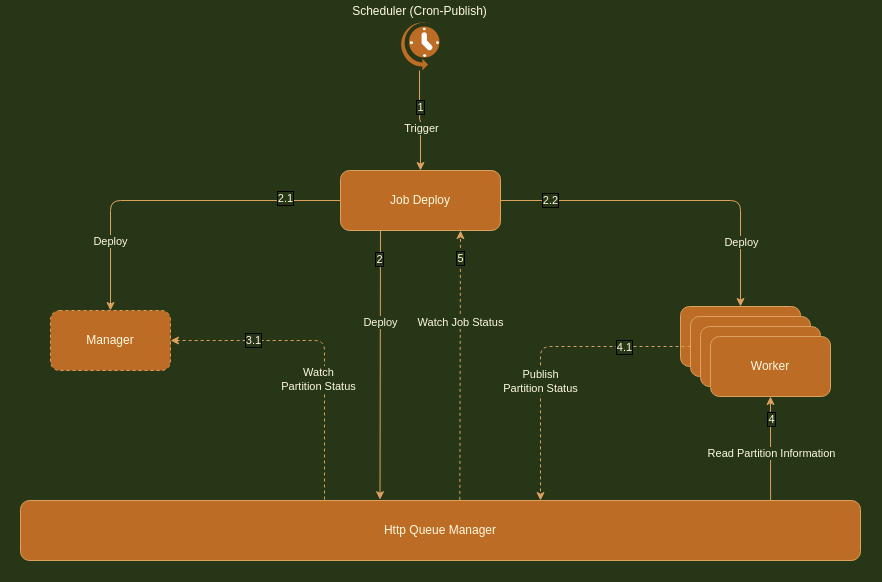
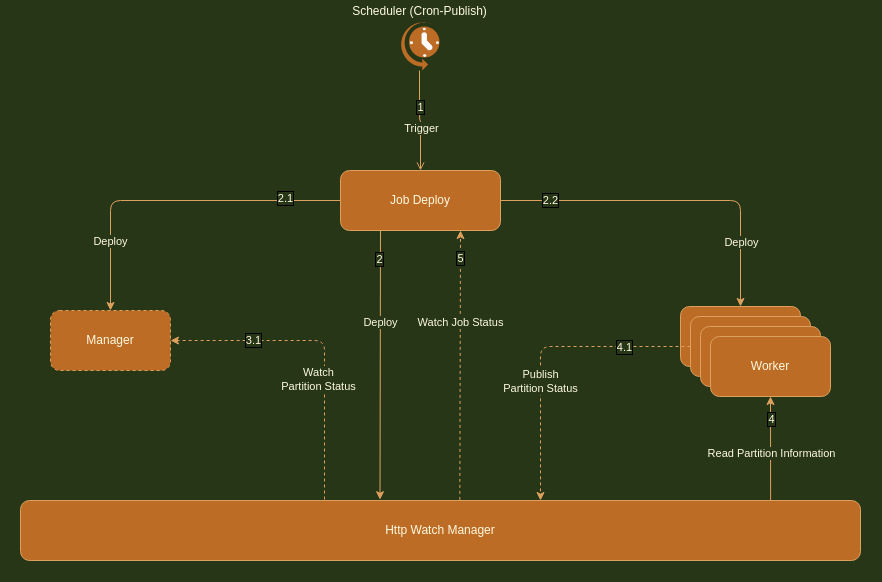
  <mxCell id="0" />
  <mxCell id="1" parent="0" />
  <mxCell id="2" value="Manager" style="whiteSpace=wrap;html=1;rounded=1;fillColor=#BC6C25;strokeColor=#DDA15E;fontColor=#FEFAE0;dashed=1;" parent="1" vertex="1"><mxGeometry x="50" y="310" width="120" height="60" as="geometry" /></mxCell>
  <mxCell id="3" value="Worker" style="whiteSpace=wrap;html=1;rounded=1;fillColor=#BC6C25;strokeColor=#DDA15E;fontColor=#FEFAE0;" parent="1" vertex="1"><mxGeometry x="680" y="306" width="120" height="60" as="geometry" /></mxCell>
  <mxCell id="4" style="edgeStyle=orthogonalEdgeStyle;orthogonalLoop=1;jettySize=auto;html=1;entryX=1;entryY=0.5;entryDx=0;entryDy=0;dashed=1;labelBackgroundColor=#283618;strokeColor=#DDA15E;fontColor=#FEFAE0;" parent="1" target="2" edge="1"><mxGeometry relative="1" as="geometry"><mxPoint x="324" y="499" as="sourcePoint" /><Array as="points"><mxPoint x="324" y="499" /><mxPoint x="324" y="340" /></Array></mxGeometry></mxCell>
  <mxCell id="5" value="Watch&lt;br&gt;Partition Status" style="edgeLabel;html=1;align=center;verticalAlign=middle;resizable=0;points=[];rounded=1;labelBackgroundColor=#283618;fontColor=#FEFAE0;" parent="4" vertex="1" connectable="0"><mxGeometry x="-0.048" y="-1" relative="1" as="geometry"><mxPoint x="-8" y="28" as="offset" /></mxGeometry></mxCell>
  <mxCell id="6" value="3.1" style="edgeLabel;html=1;align=center;verticalAlign=middle;resizable=0;points=[];labelBorderColor=#000000;rounded=1;labelBackgroundColor=#283618;fontColor=#FEFAE0;" parent="4" vertex="1" connectable="0"><mxGeometry x="0.477" y="-1" relative="1" as="geometry"><mxPoint as="offset" /></mxGeometry></mxCell>
- <mxCell id="7" value="Http Queue Manager" style="whiteSpace=wrap;html=1;rounded=1;fillColor=#BC6C25;strokeColor=#DDA15E;fontColor=#FEFAE0;" parent="1" vertex="1"><mxGeometry x="20" y="500" width="840" height="60" as="geometry" /></mxCell>
+ <mxCell id="7" value="Http Watch Manager" style="whiteSpace=wrap;html=1;rounded=1;fillColor=#BC6C25;strokeColor=#DDA15E;fontColor=#FEFAE0;" parent="1" vertex="1"><mxGeometry x="20" y="500" width="840" height="60" as="geometry" /></mxCell>
  <mxCell id="8" style="edgeStyle=orthogonalEdgeStyle;orthogonalLoop=1;jettySize=auto;html=1;entryX=0.5;entryY=0;entryDx=0;entryDy=0;labelBackgroundColor=#283618;strokeColor=#DDA15E;fontColor=#FEFAE0;" parent="1" source="14" target="2" edge="1"><mxGeometry relative="1" as="geometry" /></mxCell>
  <mxCell id="9" value="Deploy" style="edgeLabel;html=1;align=center;verticalAlign=middle;resizable=0;points=[];rounded=1;labelBackgroundColor=#283618;fontColor=#FEFAE0;" parent="8" vertex="1" connectable="0"><mxGeometry x="0.251" relative="1" as="geometry"><mxPoint x="-18" y="40" as="offset" /></mxGeometry></mxCell>
  <mxCell id="10" value="2.1" style="edgeLabel;html=1;align=center;verticalAlign=middle;resizable=0;points=[];labelBorderColor=#000000;rounded=1;labelBackgroundColor=#283618;fontColor=#FEFAE0;" parent="8" vertex="1" connectable="0"><mxGeometry x="-0.669" y="-3" relative="1" as="geometry"><mxPoint as="offset" /></mxGeometry></mxCell>
  <mxCell id="11" style="edgeStyle=orthogonalEdgeStyle;orthogonalLoop=1;jettySize=auto;html=1;entryX=0.5;entryY=0;entryDx=0;entryDy=0;labelBackgroundColor=#283618;strokeColor=#DDA15E;fontColor=#FEFAE0;" parent="1" source="14" target="3" edge="1"><mxGeometry relative="1" as="geometry" /></mxCell>
  <mxCell id="12" value="Deploy" style="edgeLabel;html=1;align=center;verticalAlign=middle;resizable=0;points=[];rounded=1;labelBackgroundColor=#283618;fontColor=#FEFAE0;" parent="11" vertex="1" connectable="0"><mxGeometry x="0.386" y="1" relative="1" as="geometry"><mxPoint x="-1" y="41" as="offset" /></mxGeometry></mxCell>
  <mxCell id="13" value="2.2" style="edgeLabel;html=1;align=center;verticalAlign=middle;resizable=0;points=[];labelBorderColor=#000000;rounded=1;labelBackgroundColor=#283618;fontColor=#FEFAE0;" parent="11" vertex="1" connectable="0"><mxGeometry x="-0.719" y="1" relative="1" as="geometry"><mxPoint as="offset" /></mxGeometry></mxCell>
  <mxCell id="14" value="Job Deploy" style="whiteSpace=wrap;html=1;rounded=1;fillColor=#BC6C25;strokeColor=#DDA15E;fontColor=#FEFAE0;" parent="1" vertex="1"><mxGeometry x="340" y="170" width="160" height="60" as="geometry" /></mxCell>
  <mxCell id="15" style="edgeStyle=orthogonalEdgeStyle;orthogonalLoop=1;jettySize=auto;html=1;exitX=0;exitY=0.5;exitDx=0;exitDy=0;dashed=1;labelBackgroundColor=#283618;strokeColor=#DDA15E;fontColor=#FEFAE0;" parent="1" source="18" edge="1"><mxGeometry relative="1" as="geometry"><mxPoint x="540" y="500" as="targetPoint" /><Array as="points"><mxPoint x="540" y="346" /><mxPoint x="540" y="500" /></Array></mxGeometry></mxCell>
  <mxCell id="16" value="Publish&lt;br&gt;Partition Status" style="edgeLabel;html=1;align=center;verticalAlign=middle;resizable=0;points=[];rounded=1;labelBackgroundColor=#283618;fontColor=#FEFAE0;" parent="15" vertex="1" connectable="0"><mxGeometry x="-0.319" y="-1" relative="1" as="geometry"><mxPoint x="-47" y="35" as="offset" /></mxGeometry></mxCell>
  <mxCell id="17" value="4.1" style="edgeLabel;html=1;align=center;verticalAlign=middle;resizable=0;points=[];labelBorderColor=#000000;rounded=1;labelBackgroundColor=#283618;fontColor=#FEFAE0;" parent="15" vertex="1" connectable="0"><mxGeometry x="-0.557" relative="1" as="geometry"><mxPoint as="offset" /></mxGeometry></mxCell>
  <mxCell id="18" value="Worker" style="whiteSpace=wrap;html=1;rounded=1;fillColor=#BC6C25;strokeColor=#DDA15E;fontColor=#FEFAE0;" parent="1" vertex="1"><mxGeometry x="690" y="316" width="120" height="60" as="geometry" /></mxCell>
  <mxCell id="19" value="Worker" style="whiteSpace=wrap;html=1;rounded=1;fillColor=#BC6C25;strokeColor=#DDA15E;fontColor=#FEFAE0;" parent="1" vertex="1"><mxGeometry x="700" y="326" width="120" height="60" as="geometry" /></mxCell>
  <mxCell id="20" value="Worker" style="whiteSpace=wrap;html=1;rounded=1;fillColor=#BC6C25;strokeColor=#DDA15E;fontColor=#FEFAE0;" parent="1" vertex="1"><mxGeometry x="710" y="336" width="120" height="60" as="geometry" /></mxCell>
- <mxCell id="21" style="edgeStyle=orthogonalEdgeStyle;orthogonalLoop=1;jettySize=auto;html=1;startArrow=none;startFill=0;endArrow=classic;endFill=1;labelBackgroundColor=#283618;strokeColor=#DDA15E;fontColor=#FEFAE0;" parent="1" source="24" target="14" edge="1"><mxGeometry relative="1" as="geometry" /></mxCell>
+ <mxCell id="21" style="edgeStyle=orthogonalEdgeStyle;orthogonalLoop=1;jettySize=auto;html=1;startArrow=none;startFill=0;endArrow=open;endFill=1;labelBackgroundColor=#283618;strokeColor=#DDA15E;fontColor=#FEFAE0;" parent="1" source="24" target="14" edge="1"><mxGeometry relative="1" as="geometry" /></mxCell>
  <mxCell id="22" value="Trigger" style="edgeLabel;html=1;align=center;verticalAlign=middle;resizable=0;points=[];rounded=1;labelBackgroundColor=#283618;fontColor=#FEFAE0;" parent="21" vertex="1" connectable="0"><mxGeometry x="0.147" relative="1" as="geometry"><mxPoint as="offset" /></mxGeometry></mxCell>
  <mxCell id="23" value="1" style="edgeLabel;html=1;align=center;verticalAlign=middle;resizable=0;points=[];labelBorderColor=#000000;rounded=1;labelBackgroundColor=#283618;fontColor=#FEFAE0;" parent="21" vertex="1" connectable="0"><mxGeometry x="-0.294" relative="1" as="geometry"><mxPoint as="offset" /></mxGeometry></mxCell>
  <mxCell id="24" value="Scheduler (Cron-Publish)" style="verticalLabelPosition=top;html=1;verticalAlign=bottom;align=center;strokeColor=none;fillColor=#BC6C25;shape=mxgraph.azure.scheduler;pointerEvents=1;labelPosition=center;rounded=1;fontColor=#FEFAE0;" parent="1" vertex="1"><mxGeometry x="399" y="20" width="40" height="50" as="geometry" /></mxCell>
  <mxCell id="25" value="" style="endArrow=classic;html=1;exitX=0.893;exitY=0;exitDx=0;exitDy=0;exitPerimeter=0;entryX=0.5;entryY=1;entryDx=0;entryDy=0;labelBackgroundColor=#283618;strokeColor=#DDA15E;fontColor=#FEFAE0;" parent="1" source="7" target="20" edge="1"><mxGeometry width="50" height="50" relative="1" as="geometry"><mxPoint x="740" y="450" as="sourcePoint" /><mxPoint x="790" y="400" as="targetPoint" /></mxGeometry></mxCell>
  <mxCell id="26" value="Read Partition Information" style="edgeLabel;html=1;align=center;verticalAlign=middle;resizable=0;points=[];rounded=1;labelBackgroundColor=#283618;fontColor=#FEFAE0;" parent="25" vertex="1" connectable="0"><mxGeometry x="-0.076" relative="1" as="geometry"><mxPoint as="offset" /></mxGeometry></mxCell>
  <mxCell id="27" value="4" style="edgeLabel;html=1;align=center;verticalAlign=middle;resizable=0;points=[];labelBorderColor=#000000;rounded=1;labelBackgroundColor=#283618;fontColor=#FEFAE0;" parent="25" vertex="1" connectable="0"><mxGeometry x="0.579" relative="1" as="geometry"><mxPoint as="offset" /></mxGeometry></mxCell>
  <mxCell id="28" value="" style="endArrow=classic;html=1;entryX=0.75;entryY=1;entryDx=0;entryDy=0;exitX=0.523;exitY=-0.01;exitDx=0;exitDy=0;exitPerimeter=0;dashed=1;labelBackgroundColor=#283618;strokeColor=#DDA15E;fontColor=#FEFAE0;" parent="1" source="7" target="14" edge="1"><mxGeometry width="50" height="50" relative="1" as="geometry"><mxPoint x="470" y="430" as="sourcePoint" /><mxPoint x="520" y="380" as="targetPoint" /></mxGeometry></mxCell>
  <mxCell id="29" value="Watch Job Status" style="edgeLabel;html=1;align=center;verticalAlign=middle;resizable=0;points=[];rounded=1;labelBackgroundColor=#283618;fontColor=#FEFAE0;" parent="28" vertex="1" connectable="0"><mxGeometry x="0.324" relative="1" as="geometry"><mxPoint as="offset" /></mxGeometry></mxCell>
  <mxCell id="30" value="5" style="edgeLabel;html=1;align=center;verticalAlign=middle;resizable=0;points=[];labelBorderColor=#000000;rounded=1;labelBackgroundColor=#283618;fontColor=#FEFAE0;" parent="28" vertex="1" connectable="0"><mxGeometry x="0.794" relative="1" as="geometry"><mxPoint as="offset" /></mxGeometry></mxCell>
  <mxCell id="31" value="" style="endArrow=classic;html=1;exitX=0.25;exitY=1;exitDx=0;exitDy=0;entryX=0.428;entryY=-0.013;entryDx=0;entryDy=0;entryPerimeter=0;labelBackgroundColor=#283618;strokeColor=#DDA15E;fontColor=#FEFAE0;" parent="1" source="14" target="7" edge="1"><mxGeometry width="50" height="50" relative="1" as="geometry"><mxPoint x="470" y="430" as="sourcePoint" /><mxPoint x="520" y="380" as="targetPoint" /></mxGeometry></mxCell>
  <mxCell id="32" value="Deploy" style="edgeLabel;html=1;align=center;verticalAlign=middle;resizable=0;points=[];rounded=1;labelBackgroundColor=#283618;fontColor=#FEFAE0;" parent="31" vertex="1" connectable="0"><mxGeometry x="-0.32" relative="1" as="geometry"><mxPoint as="offset" /></mxGeometry></mxCell>
  <mxCell id="33" value="2" style="edgeLabel;html=1;align=center;verticalAlign=middle;resizable=0;points=[];labelBorderColor=#000000;rounded=1;labelBackgroundColor=#283618;fontColor=#FEFAE0;" parent="31" vertex="1" connectable="0"><mxGeometry x="-0.783" y="-1" relative="1" as="geometry"><mxPoint as="offset" /></mxGeometry></mxCell>
